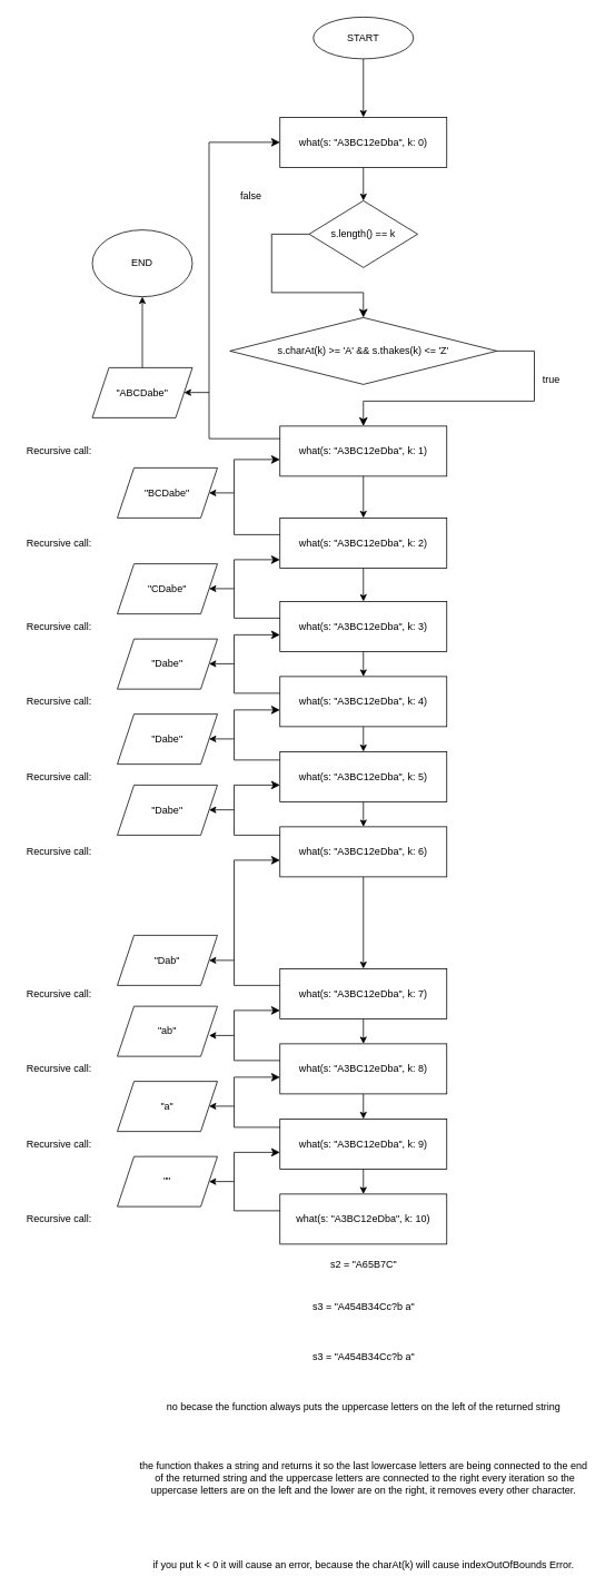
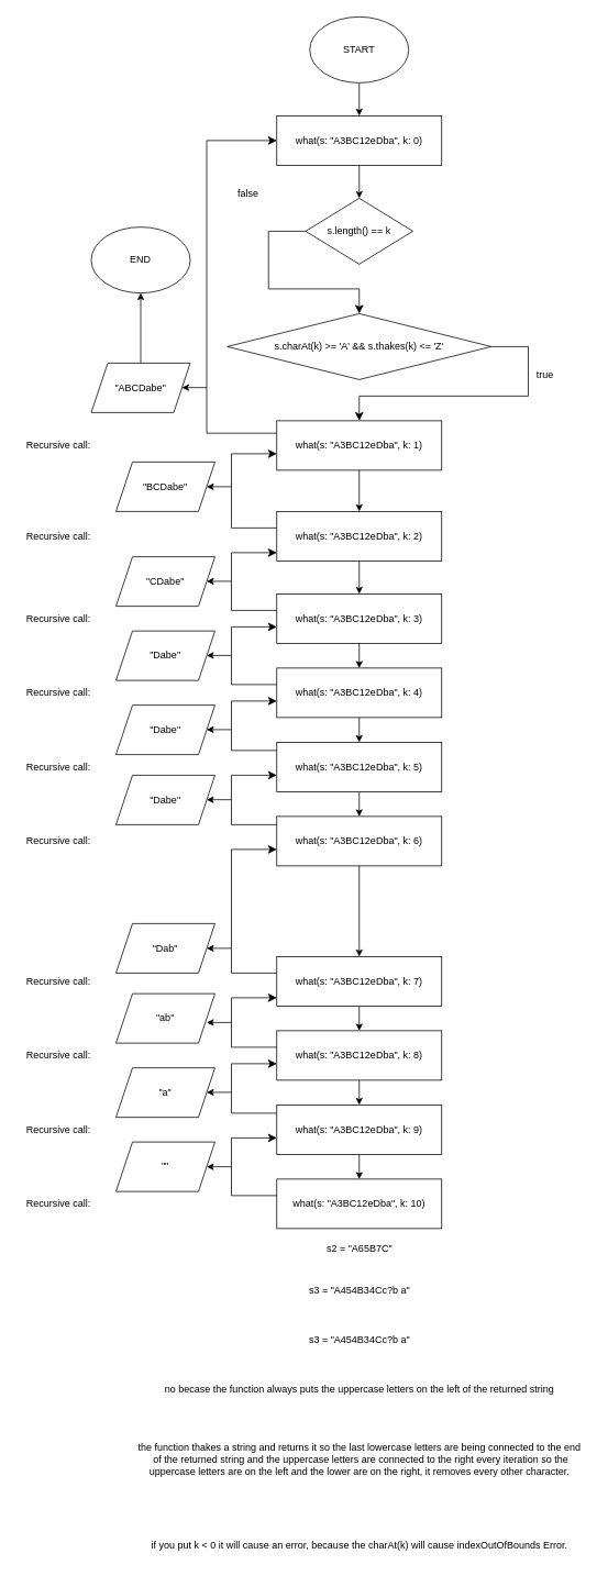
  <mxCell id="0" />
  <mxCell id="1" parent="0" />
  <mxCell id="2" style="edgeStyle=none;html=1;" parent="1" source="3" target="5" edge="1"><mxGeometry relative="1" as="geometry" /></mxCell>
- <mxCell id="3" value="START" style="ellipse;whiteSpace=wrap;html=1;" parent="1" vertex="1"><mxGeometry x="375" y="20" width="120" height="50" as="geometry" /></mxCell>
+ <mxCell id="3" value="START" style="ellipse;whiteSpace=wrap;html=1;" parent="1" vertex="1"><mxGeometry x="375" y="20" width="120" height="80" as="geometry" /></mxCell>
  <mxCell id="4" style="edgeStyle=none;html=1;" parent="1" source="5" target="6" edge="1"><mxGeometry relative="1" as="geometry" /></mxCell>
  <mxCell id="5" value="what(s: &quot;A3BC12eDba&quot;, k: 0)" style="whiteSpace=wrap;html=1;" parent="1" vertex="1"><mxGeometry x="335" y="140" width="200" height="60" as="geometry" /></mxCell>
  <mxCell id="6" value="s.length() == k" style="rhombus;whiteSpace=wrap;html=1;" parent="1" vertex="1"><mxGeometry x="370" y="240" width="130" height="80" as="geometry" /></mxCell>
  <mxCell id="7" value="" style="edgeStyle=segmentEdgeStyle;endArrow=classic;html=1;curved=0;rounded=0;endSize=8;startSize=8;sourcePerimeterSpacing=0;targetPerimeterSpacing=0;entryX=0.5;entryY=0;entryDx=0;entryDy=0;" parent="1" source="6" target="8" edge="1"><mxGeometry width="100" relative="1" as="geometry"><mxPoint x="275" y="310" as="sourcePoint" /><mxPoint x="375" y="350" as="targetPoint" /><Array as="points"><mxPoint x="325" y="280" /><mxPoint x="325" y="350" /><mxPoint x="435" y="350" /></Array></mxGeometry></mxCell>
  <mxCell id="8" value="s.charAt(k) &amp;gt;= 'A' &amp;amp;&amp;amp; s.thakes(k) &amp;lt;= 'Z'" style="rhombus;whiteSpace=wrap;html=1;" parent="1" vertex="1"><mxGeometry x="275" y="380" width="320" height="80" as="geometry" /></mxCell>
  <mxCell id="9" value="false" style="text;html=1;align=center;verticalAlign=middle;resizable=0;points=[];autosize=1;strokeColor=none;fillColor=none;" parent="1" vertex="1"><mxGeometry x="275" y="220" width="50" height="30" as="geometry" /></mxCell>
  <mxCell id="10" value="" style="edgeStyle=segmentEdgeStyle;endArrow=classic;html=1;curved=0;rounded=0;endSize=8;startSize=8;sourcePerimeterSpacing=0;targetPerimeterSpacing=0;" parent="1" source="8" target="12" edge="1"><mxGeometry width="100" relative="1" as="geometry"><mxPoint x="540" y="500" as="sourcePoint" /><mxPoint x="470" y="590" as="targetPoint" /><Array as="points"><mxPoint x="640" y="420" /><mxPoint x="640" y="480" /><mxPoint x="435" y="480" /></Array></mxGeometry></mxCell>
  <mxCell id="11" style="edgeStyle=none;html=1;" parent="1" source="12" target="16" edge="1"><mxGeometry relative="1" as="geometry" /></mxCell>
  <mxCell id="12" value="what(s: &quot;A3BC12eDba&quot;, k: 1)" style="whiteSpace=wrap;html=1;" parent="1" vertex="1"><mxGeometry x="335" y="510" width="200" height="60" as="geometry" /></mxCell>
  <mxCell id="13" value="true" style="text;html=1;align=center;verticalAlign=middle;resizable=0;points=[];autosize=1;strokeColor=none;fillColor=none;" parent="1" vertex="1"><mxGeometry x="640" y="440" width="40" height="30" as="geometry" /></mxCell>
  <mxCell id="14" value="Recursive call:" style="text;html=1;align=center;verticalAlign=middle;resizable=0;points=[];autosize=1;strokeColor=none;fillColor=none;" parent="1" vertex="1"><mxGeometry x="20" y="525" width="100" height="30" as="geometry" /></mxCell>
  <mxCell id="15" style="edgeStyle=none;html=1;" parent="1" source="16" target="18" edge="1"><mxGeometry relative="1" as="geometry" /></mxCell>
  <mxCell id="16" value="what(s: &quot;A3BC12eDba&quot;, k: 2)" style="whiteSpace=wrap;html=1;" parent="1" vertex="1"><mxGeometry x="335" y="620" width="200" height="60" as="geometry" /></mxCell>
  <mxCell id="17" style="edgeStyle=none;html=1;" parent="1" source="18" target="22" edge="1"><mxGeometry relative="1" as="geometry" /></mxCell>
  <mxCell id="18" value="what(s: &quot;A3BC12eDba&quot;, k: 3)" style="whiteSpace=wrap;html=1;" parent="1" vertex="1"><mxGeometry x="335" y="720" width="200" height="60" as="geometry" /></mxCell>
  <mxCell id="19" style="edgeStyle=none;html=1;" parent="1" source="20" target="30" edge="1"><mxGeometry relative="1" as="geometry" /></mxCell>
  <mxCell id="20" value="what(s: &quot;A3BC12eDba&quot;, k: 7)" style="whiteSpace=wrap;html=1;" parent="1" vertex="1"><mxGeometry x="335" y="1160" width="200" height="60" as="geometry" /></mxCell>
  <mxCell id="21" style="edgeStyle=none;html=1;" parent="1" source="22" target="24" edge="1"><mxGeometry relative="1" as="geometry" /></mxCell>
  <mxCell id="22" value="what(s: &quot;A3BC12eDba&quot;, k: 4)" style="whiteSpace=wrap;html=1;" parent="1" vertex="1"><mxGeometry x="335" y="810" width="200" height="60" as="geometry" /></mxCell>
  <mxCell id="23" style="edgeStyle=none;html=1;" parent="1" source="24" target="26" edge="1"><mxGeometry relative="1" as="geometry" /></mxCell>
  <mxCell id="24" value="what(s: &quot;A3BC12eDba&quot;, k: 5)" style="whiteSpace=wrap;html=1;" parent="1" vertex="1"><mxGeometry x="335" y="900" width="200" height="60" as="geometry" /></mxCell>
  <mxCell id="25" style="edgeStyle=none;html=1;" parent="1" source="26" target="20" edge="1"><mxGeometry relative="1" as="geometry" /></mxCell>
  <mxCell id="26" value="what(s: &quot;A3BC12eDba&quot;, k: 6)" style="whiteSpace=wrap;html=1;" parent="1" vertex="1"><mxGeometry x="335" y="990" width="200" height="60" as="geometry" /></mxCell>
  <mxCell id="27" style="edgeStyle=none;html=1;" parent="1" source="28" target="32" edge="1"><mxGeometry relative="1" as="geometry" /></mxCell>
  <mxCell id="28" value="what(s: &quot;A3BC12eDba&quot;, k: 9)" style="whiteSpace=wrap;html=1;" parent="1" vertex="1"><mxGeometry x="335" y="1340" width="200" height="60" as="geometry" /></mxCell>
  <mxCell id="29" style="edgeStyle=none;html=1;" parent="1" source="30" target="28" edge="1"><mxGeometry relative="1" as="geometry" /></mxCell>
  <mxCell id="30" value="what(s: &quot;A3BC12eDba&quot;, k: 8)" style="whiteSpace=wrap;html=1;" parent="1" vertex="1"><mxGeometry x="335" y="1250" width="200" height="60" as="geometry" /></mxCell>
  <mxCell id="31" value="&quot;&quot;" style="shape=parallelogram;perimeter=parallelogramPerimeter;whiteSpace=wrap;html=1;fixedSize=1;" parent="1" vertex="1"><mxGeometry x="140" y="1385" width="120" height="60" as="geometry" /></mxCell>
  <mxCell id="32" value="what(s: &quot;A3BC12eDba&quot;, k: 10)" style="whiteSpace=wrap;html=1;" parent="1" vertex="1"><mxGeometry x="335" y="1430" width="200" height="60" as="geometry" /></mxCell>
  <mxCell id="33" value="" style="edgeStyle=segmentEdgeStyle;endArrow=classic;html=1;curved=0;rounded=0;endSize=8;startSize=8;sourcePerimeterSpacing=0;targetPerimeterSpacing=0;" parent="1" source="32" target="28" edge="1"><mxGeometry width="100" relative="1" as="geometry"><mxPoint x="350" y="1530" as="sourcePoint" /><mxPoint x="450" y="1570" as="targetPoint" /><Array as="points"><mxPoint x="280" y="1450" /><mxPoint x="280" y="1380" /></Array></mxGeometry></mxCell>
  <mxCell id="34" value="" style="edgeStyle=segmentEdgeStyle;endArrow=classic;html=1;curved=0;rounded=0;endSize=8;startSize=8;sourcePerimeterSpacing=0;targetPerimeterSpacing=0;" parent="1" target="30" edge="1"><mxGeometry width="100" relative="1" as="geometry"><mxPoint x="335" y="1350" as="sourcePoint" /><mxPoint x="335" y="1280" as="targetPoint" /><Array as="points"><mxPoint x="280" y="1350" /><mxPoint x="280" y="1290" /></Array></mxGeometry></mxCell>
  <mxCell id="35" value="" style="edgeStyle=segmentEdgeStyle;endArrow=classic;html=1;curved=0;rounded=0;endSize=8;startSize=8;sourcePerimeterSpacing=0;targetPerimeterSpacing=0;" parent="1" edge="1"><mxGeometry width="100" relative="1" as="geometry"><mxPoint x="335" y="1270" as="sourcePoint" /><mxPoint x="335" y="1210" as="targetPoint" /><Array as="points"><mxPoint x="280" y="1270" /><mxPoint x="280" y="1210" /></Array></mxGeometry></mxCell>
  <mxCell id="36" value="" style="edgeStyle=segmentEdgeStyle;endArrow=classic;html=1;curved=0;rounded=0;endSize=8;startSize=8;sourcePerimeterSpacing=0;targetPerimeterSpacing=0;" parent="1" source="20" edge="1"><mxGeometry width="100" relative="1" as="geometry"><mxPoint x="335" y="1090" as="sourcePoint" /><mxPoint x="335" y="1030" as="targetPoint" /><Array as="points"><mxPoint x="280" y="1180" /><mxPoint x="280" y="1030" /></Array></mxGeometry></mxCell>
  <mxCell id="37" value="" style="edgeStyle=segmentEdgeStyle;endArrow=classic;html=1;curved=0;rounded=0;endSize=8;startSize=8;sourcePerimeterSpacing=0;targetPerimeterSpacing=0;" parent="1" edge="1"><mxGeometry width="100" relative="1" as="geometry"><mxPoint x="335" y="1000" as="sourcePoint" /><mxPoint x="335" y="940" as="targetPoint" /><Array as="points"><mxPoint x="280" y="1000" /><mxPoint x="280" y="940" /></Array></mxGeometry></mxCell>
  <mxCell id="38" value="" style="edgeStyle=segmentEdgeStyle;endArrow=classic;html=1;curved=0;rounded=0;endSize=8;startSize=8;sourcePerimeterSpacing=0;targetPerimeterSpacing=0;" parent="1" edge="1"><mxGeometry width="100" relative="1" as="geometry"><mxPoint x="335" y="910" as="sourcePoint" /><mxPoint x="335" y="850" as="targetPoint" /><Array as="points"><mxPoint x="280" y="910" /><mxPoint x="280" y="850" /></Array></mxGeometry></mxCell>
  <mxCell id="39" value="" style="edgeStyle=segmentEdgeStyle;endArrow=classic;html=1;curved=0;rounded=0;endSize=8;startSize=8;sourcePerimeterSpacing=0;targetPerimeterSpacing=0;" parent="1" target="18" edge="1"><mxGeometry width="100" relative="1" as="geometry"><mxPoint x="335" y="830" as="sourcePoint" /><mxPoint x="335" y="770" as="targetPoint" /><Array as="points"><mxPoint x="280" y="830" /><mxPoint x="280" y="760" /></Array></mxGeometry></mxCell>
  <mxCell id="40" value="" style="edgeStyle=segmentEdgeStyle;endArrow=classic;html=1;curved=0;rounded=0;endSize=8;startSize=8;sourcePerimeterSpacing=0;targetPerimeterSpacing=0;" parent="1" edge="1"><mxGeometry width="100" relative="1" as="geometry"><mxPoint x="335" y="740" as="sourcePoint" /><mxPoint x="335" y="670" as="targetPoint" /><Array as="points"><mxPoint x="280" y="740" /><mxPoint x="280" y="670" /></Array></mxGeometry></mxCell>
  <mxCell id="41" value="" style="edgeStyle=segmentEdgeStyle;endArrow=classic;html=1;curved=0;rounded=0;endSize=8;startSize=8;sourcePerimeterSpacing=0;targetPerimeterSpacing=0;" parent="1" target="12" edge="1"><mxGeometry width="100" relative="1" as="geometry"><mxPoint x="335" y="640" as="sourcePoint" /><mxPoint x="335" y="570" as="targetPoint" /><Array as="points"><mxPoint x="280" y="640" /><mxPoint x="280" y="550" /></Array></mxGeometry></mxCell>
  <mxCell id="42" value="Recursive call:" style="text;html=1;align=center;verticalAlign=middle;resizable=0;points=[];autosize=1;strokeColor=none;fillColor=none;" parent="1" vertex="1"><mxGeometry x="20" y="635" width="100" height="30" as="geometry" /></mxCell>
  <mxCell id="43" value="Recursive call:" style="text;html=1;align=center;verticalAlign=middle;resizable=0;points=[];autosize=1;strokeColor=none;fillColor=none;" parent="1" vertex="1"><mxGeometry x="20" y="735" width="100" height="30" as="geometry" /></mxCell>
  <mxCell id="44" value="Recursive call:" style="text;html=1;align=center;verticalAlign=middle;resizable=0;points=[];autosize=1;strokeColor=none;fillColor=none;" parent="1" vertex="1"><mxGeometry x="20" y="825" width="100" height="30" as="geometry" /></mxCell>
  <mxCell id="45" value="Recursive call:" style="text;html=1;align=center;verticalAlign=middle;resizable=0;points=[];autosize=1;strokeColor=none;fillColor=none;" parent="1" vertex="1"><mxGeometry x="20" y="915" width="100" height="30" as="geometry" /></mxCell>
  <mxCell id="46" value="Recursive call:" style="text;html=1;align=center;verticalAlign=middle;resizable=0;points=[];autosize=1;strokeColor=none;fillColor=none;" parent="1" vertex="1"><mxGeometry x="20" y="1005" width="100" height="30" as="geometry" /></mxCell>
  <mxCell id="47" value="Recursive call:" style="text;html=1;align=center;verticalAlign=middle;resizable=0;points=[];autosize=1;strokeColor=none;fillColor=none;" parent="1" vertex="1"><mxGeometry x="20" y="1175" width="100" height="30" as="geometry" /></mxCell>
  <mxCell id="48" value="Recursive call:" style="text;html=1;align=center;verticalAlign=middle;resizable=0;points=[];autosize=1;strokeColor=none;fillColor=none;" parent="1" vertex="1"><mxGeometry x="20" y="1265" width="100" height="30" as="geometry" /></mxCell>
  <mxCell id="49" value="Recursive call:" style="text;html=1;align=center;verticalAlign=middle;resizable=0;points=[];autosize=1;strokeColor=none;fillColor=none;" parent="1" vertex="1"><mxGeometry x="20" y="1355" width="100" height="30" as="geometry" /></mxCell>
  <mxCell id="50" value="Recursive call:" style="text;html=1;align=center;verticalAlign=middle;resizable=0;points=[];autosize=1;strokeColor=none;fillColor=none;" parent="1" vertex="1"><mxGeometry x="20" y="1445" width="100" height="30" as="geometry" /></mxCell>
  <mxCell id="51" value="" style="edgeStyle=none;orthogonalLoop=1;jettySize=auto;html=1;" parent="1" target="31" edge="1"><mxGeometry width="100" relative="1" as="geometry"><mxPoint x="280" y="1415" as="sourcePoint" /><mxPoint x="280" y="1420" as="targetPoint" /><Array as="points" /></mxGeometry></mxCell>
  <mxCell id="52" value="&quot;a&quot;" style="shape=parallelogram;perimeter=parallelogramPerimeter;whiteSpace=wrap;html=1;fixedSize=1;" parent="1" vertex="1"><mxGeometry x="140" y="1295" width="120" height="60" as="geometry" /></mxCell>
  <mxCell id="53" value="" style="edgeStyle=none;orthogonalLoop=1;jettySize=auto;html=1;" parent="1" edge="1"><mxGeometry width="100" relative="1" as="geometry"><mxPoint x="280" y="1324.71" as="sourcePoint" /><mxPoint x="250" y="1324.71" as="targetPoint" /><Array as="points" /></mxGeometry></mxCell>
  <mxCell id="54" value="" style="edgeStyle=none;orthogonalLoop=1;jettySize=auto;html=1;" parent="1" edge="1"><mxGeometry width="100" relative="1" as="geometry"><mxPoint x="280" y="1240" as="sourcePoint" /><mxPoint x="250" y="1240" as="targetPoint" /><Array as="points" /></mxGeometry></mxCell>
  <mxCell id="55" value="&quot;ab&quot;" style="shape=parallelogram;perimeter=parallelogramPerimeter;whiteSpace=wrap;html=1;fixedSize=1;" parent="1" vertex="1"><mxGeometry x="140" y="1205" width="120" height="60" as="geometry" /></mxCell>
  <mxCell id="56" value="&quot;Dab&quot;" style="shape=parallelogram;perimeter=parallelogramPerimeter;whiteSpace=wrap;html=1;fixedSize=1;" parent="1" vertex="1"><mxGeometry x="140" y="1120" width="120" height="60" as="geometry" /></mxCell>
  <mxCell id="57" value="" style="edgeStyle=none;orthogonalLoop=1;jettySize=auto;html=1;" parent="1" edge="1" target="56"><mxGeometry width="100" relative="1" as="geometry"><mxPoint x="280" y="1150" as="sourcePoint" /><mxPoint x="250" y="1144.71" as="targetPoint" /><Array as="points" /></mxGeometry></mxCell>
  <mxCell id="58" value="&quot;Dabe&quot;" style="shape=parallelogram;perimeter=parallelogramPerimeter;whiteSpace=wrap;html=1;fixedSize=1;" parent="1" vertex="1"><mxGeometry x="140" y="940" width="120" height="60" as="geometry" /></mxCell>
  <mxCell id="59" value="" style="edgeStyle=none;orthogonalLoop=1;jettySize=auto;html=1;" parent="1" edge="1"><mxGeometry width="100" relative="1" as="geometry"><mxPoint x="280" y="969.71" as="sourcePoint" /><mxPoint x="250" y="969.71" as="targetPoint" /><Array as="points" /></mxGeometry></mxCell>
  <mxCell id="60" value="&quot;Dabe&quot;" style="shape=parallelogram;perimeter=parallelogramPerimeter;whiteSpace=wrap;html=1;fixedSize=1;" parent="1" vertex="1"><mxGeometry x="140" y="855" width="120" height="60" as="geometry" /></mxCell>
  <mxCell id="61" value="" style="edgeStyle=none;orthogonalLoop=1;jettySize=auto;html=1;" parent="1" edge="1"><mxGeometry width="100" relative="1" as="geometry"><mxPoint x="280" y="884.71" as="sourcePoint" /><mxPoint x="250" y="884.71" as="targetPoint" /><Array as="points" /></mxGeometry></mxCell>
  <mxCell id="62" value="" style="edgeStyle=none;orthogonalLoop=1;jettySize=auto;html=1;" parent="1" edge="1"><mxGeometry width="100" relative="1" as="geometry"><mxPoint x="280" y="794.71" as="sourcePoint" /><mxPoint x="250" y="794.71" as="targetPoint" /><Array as="points" /></mxGeometry></mxCell>
  <mxCell id="63" value="&quot;Dabe&quot;" style="shape=parallelogram;perimeter=parallelogramPerimeter;whiteSpace=wrap;html=1;fixedSize=1;" parent="1" vertex="1"><mxGeometry x="140" y="765" width="120" height="60" as="geometry" /></mxCell>
  <mxCell id="64" value="&quot;CDabe&quot;" style="shape=parallelogram;perimeter=parallelogramPerimeter;whiteSpace=wrap;html=1;fixedSize=1;" parent="1" vertex="1"><mxGeometry x="140" y="675" width="120" height="60" as="geometry" /></mxCell>
  <mxCell id="65" value="" style="edgeStyle=none;orthogonalLoop=1;jettySize=auto;html=1;" parent="1" edge="1"><mxGeometry width="100" relative="1" as="geometry"><mxPoint x="280" y="704.71" as="sourcePoint" /><mxPoint x="250" y="704.71" as="targetPoint" /><Array as="points" /></mxGeometry></mxCell>
  <mxCell id="66" value="&quot;BCDabe&quot;" style="shape=parallelogram;perimeter=parallelogramPerimeter;whiteSpace=wrap;html=1;fixedSize=1;" parent="1" vertex="1"><mxGeometry x="140" y="560" width="120" height="60" as="geometry" /></mxCell>
  <mxCell id="67" value="" style="edgeStyle=none;orthogonalLoop=1;jettySize=auto;html=1;" parent="1" edge="1"><mxGeometry width="100" relative="1" as="geometry"><mxPoint x="280" y="590" as="sourcePoint" /><mxPoint x="250" y="590" as="targetPoint" /><Array as="points" /></mxGeometry></mxCell>
  <mxCell id="68" style="edgeStyle=none;html=1;" parent="1" source="69" target="72" edge="1"><mxGeometry relative="1" as="geometry" /></mxCell>
  <mxCell id="69" value="&quot;ABCDabe&quot;" style="shape=parallelogram;perimeter=parallelogramPerimeter;whiteSpace=wrap;html=1;fixedSize=1;" parent="1" vertex="1"><mxGeometry x="110" y="440" width="120" height="60" as="geometry" /></mxCell>
  <mxCell id="70" value="" style="edgeStyle=segmentEdgeStyle;endArrow=classic;html=1;curved=0;rounded=0;endSize=8;startSize=8;sourcePerimeterSpacing=0;targetPerimeterSpacing=0;" parent="1" target="5" edge="1"><mxGeometry width="100" relative="1" as="geometry"><mxPoint x="335" y="525" as="sourcePoint" /><mxPoint x="335" y="435" as="targetPoint" /><Array as="points"><mxPoint x="250" y="525" /><mxPoint x="250" y="170" /></Array></mxGeometry></mxCell>
  <mxCell id="71" value="" style="edgeStyle=none;orthogonalLoop=1;jettySize=auto;html=1;" parent="1" edge="1"><mxGeometry width="100" relative="1" as="geometry"><mxPoint x="250" y="469.71" as="sourcePoint" /><mxPoint x="220" y="469.71" as="targetPoint" /><Array as="points" /></mxGeometry></mxCell>
  <mxCell id="72" value="END" style="ellipse;whiteSpace=wrap;html=1;" parent="1" vertex="1"><mxGeometry x="110" y="275" width="120" height="80" as="geometry" /></mxCell>
  <mxCell id="73" value="s2 = &quot;A65B7C&quot;" style="text;html=1;align=center;verticalAlign=middle;resizable=0;points=[];autosize=1;strokeColor=none;fillColor=none;" parent="1" vertex="1"><mxGeometry x="385" y="1500" width="100" height="30" as="geometry" /></mxCell>
  <mxCell id="74" value="s3 = &quot;A454B34Cc?b a&quot;" style="text;html=1;align=center;verticalAlign=middle;resizable=0;points=[];autosize=1;strokeColor=none;fillColor=none;" parent="1" vertex="1"><mxGeometry x="360" y="1550" width="150" height="30" as="geometry" /></mxCell>
  <mxCell id="75" value="s3 = &quot;A454B34Cc?b a&quot;" style="text;html=1;align=center;verticalAlign=middle;resizable=0;points=[];autosize=1;strokeColor=none;fillColor=none;" parent="1" vertex="1"><mxGeometry x="360" y="1610" width="150" height="30" as="geometry" /></mxCell>
  <mxCell id="76" value="no becase the function always puts the uppercase letters on the left of the returned string" style="text;html=1;align=center;verticalAlign=middle;resizable=0;points=[];autosize=1;strokeColor=none;fillColor=none;" parent="1" vertex="1"><mxGeometry x="185" y="1670" width="500" height="30" as="geometry" /></mxCell>
  <mxCell id="77" value="the function thakes a string and returns it so the last lowercase letters are being connected to the end&lt;br&gt;&amp;nbsp;of the returned string and the uppercase letters are connected to the right every iteration so the&lt;br&gt;uppercase letters are on the left and the lower are on the right, it removes every other character.&lt;br&gt;" style="text;html=1;align=center;verticalAlign=middle;resizable=0;points=[];autosize=1;strokeColor=none;fillColor=none;" parent="1" vertex="1"><mxGeometry x="155" y="1740" width="560" height="60" as="geometry" /></mxCell>
  <mxCell id="78" value="if you put k &amp;lt; 0 it will cause an error, because the charAt(k) will cause indexOutOfBounds Error." style="text;html=1;align=center;verticalAlign=middle;resizable=0;points=[];autosize=1;strokeColor=none;fillColor=none;" parent="1" vertex="1"><mxGeometry x="170" y="1860" width="530" height="30" as="geometry" /></mxCell>
